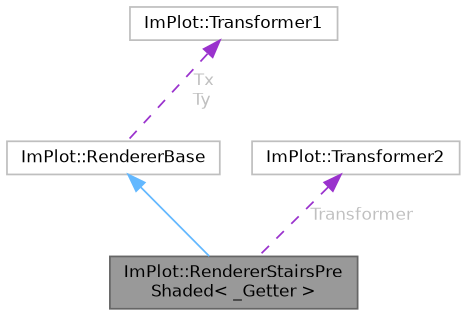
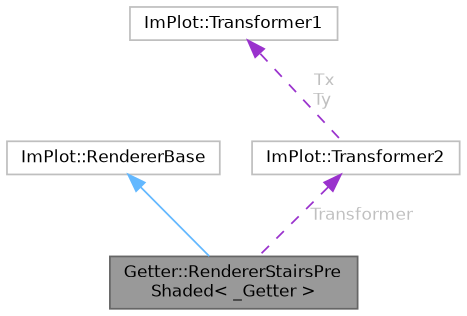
  digraph {
    node [color=grey75 fillcolor=white fontname=Helvetica fontsize=10 shape=box style=filled]
    edge [color=darkorchid3 dir=back fontname=Helvetica fontsize=10 labelfontname=Helvetica labelfontsize=10 style=dashed fontcolor=grey]
-   n1 [color=gray40 fillcolor=grey60 fontcolor=black height=0.2 label="ImPlot::RendererStairsPre\lShaded\< _Getter \>" width=0.4]
+   n1 [color=gray40 fillcolor=grey60 fontcolor=black height=0.2 label="Getter::RendererStairsPre\lShaded\< _Getter \>" width=0.4]
    n2 [height=0.2 label="ImPlot::RendererBase" width=0.4]
    n3 [height=0.2 label="ImPlot::Transformer2" width=0.4]
    n4 [height=0.2 label="ImPlot::Transformer1" width=0.4]
    n2 -> n1 [color=steelblue1 style=solid fontcolor=""]
    n3 -> n1 [label=" Transformer"]
-   n4 -> n2 [label=" Tx\nTy"]
+   n4 -> n3 [label=" Tx\nTy"]
  }
